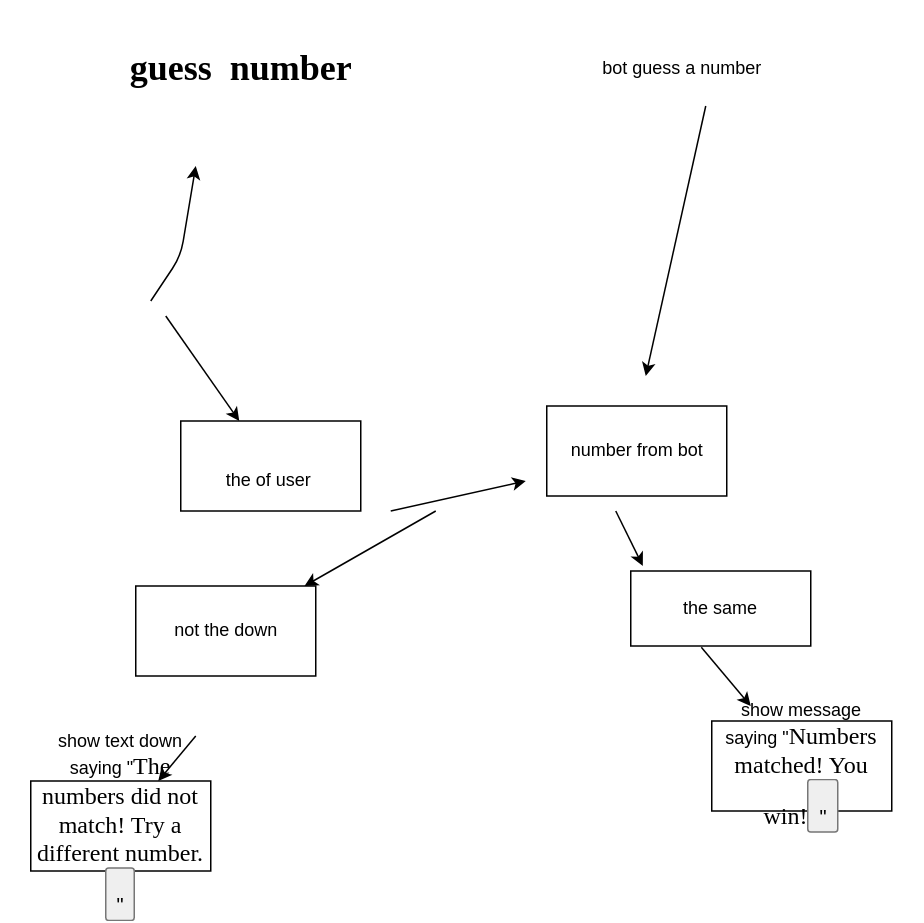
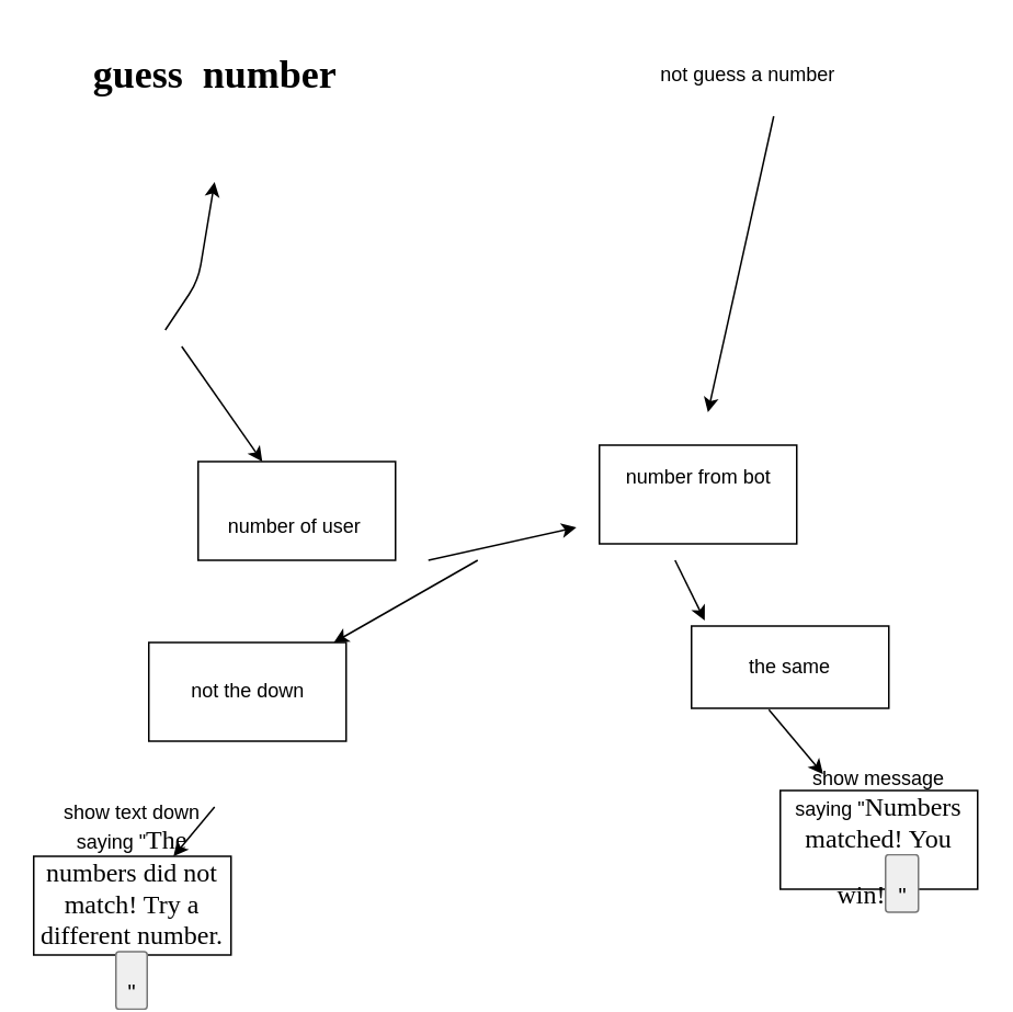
  <mxCell id="0" />
  <mxCell id="1" parent="0" />
- <mxCell id="2" value="&lt;h1 class=&quot;box1&quot; style=&quot;font-family: &amp;#34;times new roman&amp;#34;&quot;&gt;guess&amp;nbsp; number&lt;/h1&gt;" style="text;html=1;resizable=0;autosize=1;align=center;verticalAlign=middle;points=[];fillColor=none;strokeColor=none;rounded=0;" vertex="1" parent="1"><mxGeometry x="80" y="20" width="160" height="50" as="geometry" /></mxCell>
+ <mxCell id="2" value="&lt;h1 class=&quot;box1&quot; style=&quot;font-family: &amp;#34;times new roman&amp;#34;&quot;&gt;guess&amp;nbsp; number&lt;/h1&gt;" style="text;html=1;resizable=0;autosize=1;align=center;verticalAlign=middle;points=[];fillColor=none;strokeColor=none;rounded=0;" vertex="1" parent="1"><mxGeometry x="50" y="20" width="160" height="50" as="geometry" /></mxCell>
  <mxCell id="3" value="" style="endArrow=classic;html=1;" edge="1" parent="1"><mxGeometry width="50" height="50" relative="1" as="geometry"><mxPoint x="100" y="200" as="sourcePoint" /><mxPoint x="130" y="110" as="targetPoint" /><Array as="points"><mxPoint x="120" y="170" /></Array></mxGeometry></mxCell>
  <mxCell id="4" value="" style="endArrow=classic;html=1;" edge="1" parent="1" target="5"><mxGeometry width="50" height="50" relative="1" as="geometry"><mxPoint x="110" y="210" as="sourcePoint" /><mxPoint x="190" y="330" as="targetPoint" /></mxGeometry></mxCell>
  <mxCell id="5" value="" style="rounded=0;whiteSpace=wrap;html=1;" vertex="1" parent="1"><mxGeometry x="120" y="280" width="120" height="60" as="geometry" /></mxCell>
- <mxCell id="6" value="the of user&amp;nbsp;" style="text;html=1;resizable=0;autosize=1;align=center;verticalAlign=middle;points=[];fillColor=none;strokeColor=none;rounded=0;" vertex="1" parent="1"><mxGeometry x="130" y="310" width="100" height="20" as="geometry" /></mxCell>
+ <mxCell id="6" value="number of user&amp;nbsp;" style="text;html=1;resizable=0;autosize=1;align=center;verticalAlign=middle;points=[];fillColor=none;strokeColor=none;rounded=0;" vertex="1" parent="1"><mxGeometry x="130" y="310" width="100" height="20" as="geometry" /></mxCell>
  <mxCell id="7" value="" style="endArrow=classic;html=1;" edge="1" parent="1"><mxGeometry width="50" height="50" relative="1" as="geometry"><mxPoint x="260" y="340" as="sourcePoint" /><mxPoint x="350" y="320" as="targetPoint" /></mxGeometry></mxCell>
  <mxCell id="8" value="" style="rounded=0;whiteSpace=wrap;html=1;" vertex="1" parent="1"><mxGeometry x="364" y="270" width="120" height="60" as="geometry" /></mxCell>
- <mxCell id="9" value="number from bot" style="text;html=1;resizable=0;autosize=1;align=center;verticalAlign=middle;points=[];fillColor=none;strokeColor=none;rounded=0;" vertex="1" parent="1"><mxGeometry x="374" y="290" width="100" height="20" as="geometry" /></mxCell>
- <mxCell id="10" value="bot guess a number" style="text;html=1;resizable=0;autosize=1;align=center;verticalAlign=middle;points=[];fillColor=none;strokeColor=none;rounded=0;" vertex="1" parent="1"><mxGeometry x="394" y="35" width="120" height="20" as="geometry" /></mxCell>
+ <mxCell id="9" value="number from bot" style="text;html=1;resizable=0;autosize=1;align=center;verticalAlign=middle;points=[];fillColor=none;strokeColor=none;rounded=0;" vertex="1" parent="1"><mxGeometry x="374" y="280" width="100" height="20" as="geometry" /></mxCell>
+ <mxCell id="10" value="not guess a number" style="text;html=1;resizable=0;autosize=1;align=center;verticalAlign=middle;points=[];fillColor=none;strokeColor=none;rounded=0;" vertex="1" parent="1"><mxGeometry x="394" y="35" width="120" height="20" as="geometry" /></mxCell>
  <mxCell id="11" value="" style="endArrow=classic;html=1;" edge="1" parent="1"><mxGeometry width="50" height="50" relative="1" as="geometry"><mxPoint x="470" y="70" as="sourcePoint" /><mxPoint x="430" y="250" as="targetPoint" /></mxGeometry></mxCell>
  <mxCell id="12" value="" style="endArrow=classic;html=1;" edge="1" parent="1" target="13"><mxGeometry width="50" height="50" relative="1" as="geometry"><mxPoint x="290" y="340" as="sourcePoint" /><mxPoint x="150" y="430" as="targetPoint" /></mxGeometry></mxCell>
  <mxCell id="13" value="" style="rounded=0;whiteSpace=wrap;html=1;" vertex="1" parent="1"><mxGeometry x="90" y="390" width="120" height="60" as="geometry" /></mxCell>
  <mxCell id="14" value="not the down" style="text;html=1;resizable=0;autosize=1;align=center;verticalAlign=middle;points=[];fillColor=none;strokeColor=none;rounded=0;" vertex="1" parent="1"><mxGeometry x="110" y="410" width="80" height="20" as="geometry" /></mxCell>
  <mxCell id="15" value="" style="endArrow=classic;html=1;" edge="1" parent="1" target="16"><mxGeometry width="50" height="50" relative="1" as="geometry"><mxPoint x="130" y="490" as="sourcePoint" /><mxPoint x="160" y="450" as="targetPoint" /></mxGeometry></mxCell>
  <mxCell id="16" value="show text down saying &quot;&lt;span style=&quot;font-family: &amp;#34;times new roman&amp;#34; ; font-size: medium&quot;&gt;The numbers did not match! Try a different number.&lt;/span&gt;&lt;button id=&quot;button2&quot;&gt;&lt;br&gt;&quot;&lt;br&gt;&lt;/button&gt;" style="rounded=0;whiteSpace=wrap;html=1;" vertex="1" parent="1"><mxGeometry x="20" y="520" width="120" height="60" as="geometry" /></mxCell>
  <mxCell id="17" value="the same" style="rounded=0;whiteSpace=wrap;html=1;" vertex="1" parent="1"><mxGeometry x="420" y="380" width="120" height="50" as="geometry" /></mxCell>
  <mxCell id="18" value="" style="endArrow=classic;html=1;entryX=0.067;entryY=-0.067;entryDx=0;entryDy=0;entryPerimeter=0;" edge="1" parent="1" target="17"><mxGeometry width="50" height="50" relative="1" as="geometry"><mxPoint x="410" y="340" as="sourcePoint" /><mxPoint x="410" y="390" as="targetPoint" /></mxGeometry></mxCell>
  <mxCell id="19" value="" style="endArrow=classic;html=1;exitX=0.392;exitY=1.017;exitDx=0;exitDy=0;exitPerimeter=0;" edge="1" parent="1" source="17"><mxGeometry width="50" height="50" relative="1" as="geometry"><mxPoint x="464" y="510" as="sourcePoint" /><mxPoint x="500" y="470" as="targetPoint" /></mxGeometry></mxCell>
  <mxCell id="20" value="show message saying &quot;&lt;span style=&quot;font-family: &amp;#34;times new roman&amp;#34; ; font-size: medium&quot;&gt;Numbers matched! You win!&lt;/span&gt;&lt;button id=&quot;button2&quot;&gt;&lt;br&gt;&quot;&lt;br&gt;&lt;/button&gt;" style="rounded=0;whiteSpace=wrap;html=1;" vertex="1" parent="1"><mxGeometry x="474" y="480" width="120" height="60" as="geometry" /></mxCell>
